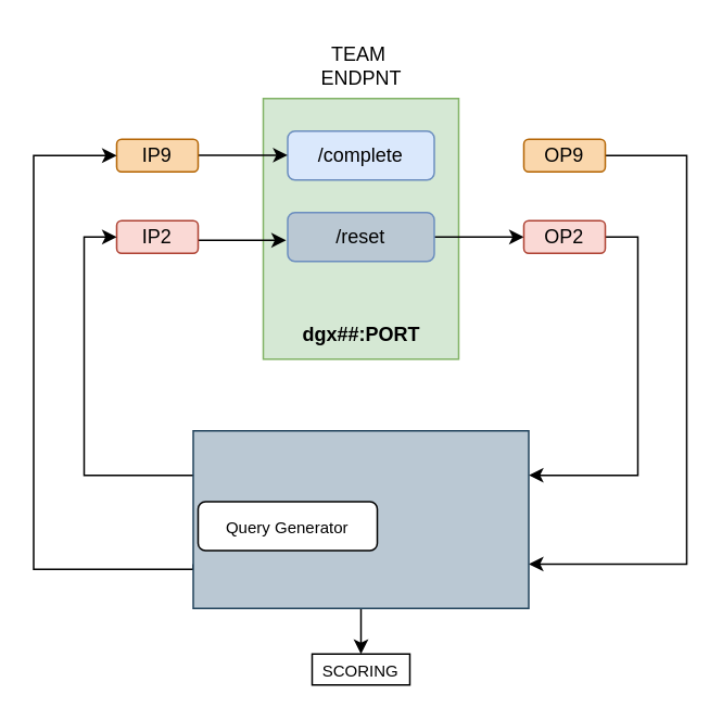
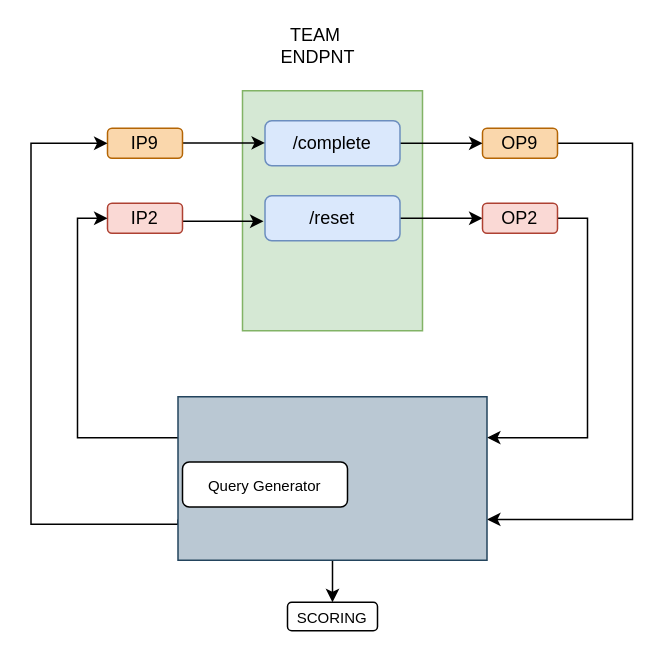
  <mxCell id="0" />
  <mxCell id="1" parent="0" />
  <mxCell id="2" style="edgeStyle=orthogonalEdgeStyle;rounded=0;orthogonalLoop=1;jettySize=auto;html=1;entryX=1;entryY=0.75;entryDx=0;entryDy=0;" edge="1" parent="1" source="3" target="20"><mxGeometry relative="1" as="geometry"><Array as="points"><mxPoint x="421" y="95" /><mxPoint x="421" y="346" /><mxPoint x="324" y="346" /></Array></mxGeometry></mxCell>
  <mxCell id="3" value="OP9" style="rounded=1;whiteSpace=wrap;html=1;fillColor=#fad7ac;strokeColor=#b46504;" vertex="1" parent="1"><mxGeometry x="321" y="85" width="50" height="20" as="geometry" /></mxCell>
  <mxCell id="4" value="" style="rounded=0;whiteSpace=wrap;html=1;fillColor=#d5e8d4;strokeColor=#82b366;" vertex="1" parent="1"><mxGeometry x="161" y="60" width="120" height="160" as="geometry" /></mxCell>
- <mxCell id="5" value="&lt;span style=&quot;text-wrap: wrap;&quot;&gt;TEAM&amp;nbsp;&lt;/span&gt;&lt;div&gt;&lt;span style=&quot;text-wrap: wrap;&quot;&gt;ENDPNT&lt;/span&gt;&lt;/div&gt;" style="text;html=1;align=center;verticalAlign=middle;resizable=0;points=[];autosize=1;strokeColor=none;fillColor=none;" vertex="1" parent="1"><mxGeometry x="186" y="20" width="70" height="40" as="geometry" /></mxCell>
+ <mxCell id="5" value="&lt;span style=&quot;text-wrap: wrap;&quot;&gt;TEAM&amp;nbsp;&lt;/span&gt;&lt;div&gt;&lt;span style=&quot;text-wrap: wrap;&quot;&gt;ENDPNT&lt;/span&gt;&lt;/div&gt;" style="text;html=1;align=center;verticalAlign=middle;resizable=0;points=[];autosize=1;strokeColor=none;fillColor=none;" vertex="1" parent="1"><mxGeometry x="176" y="10" width="70" height="40" as="geometry" /></mxCell>
+ <mxCell id="6" value="" style="edgeStyle=orthogonalEdgeStyle;rounded=0;orthogonalLoop=1;jettySize=auto;html=1;" edge="1" parent="1" source="7" target="3"><mxGeometry relative="1" as="geometry" /></mxCell>
  <mxCell id="7" value="/complete" style="rounded=1;whiteSpace=wrap;html=1;fillColor=#dae8fc;strokeColor=#6c8ebf;" vertex="1" parent="1"><mxGeometry x="176" y="80" width="90" height="30" as="geometry" /></mxCell>
  <mxCell id="8" value="" style="edgeStyle=orthogonalEdgeStyle;rounded=0;orthogonalLoop=1;jettySize=auto;html=1;" edge="1" parent="1" source="9"><mxGeometry relative="1" as="geometry"><mxPoint x="321" y="145" as="targetPoint" /></mxGeometry></mxCell>
- <mxCell id="9" value="/reset" style="rounded=1;whiteSpace=wrap;html=1;fillColor=#bac8d3;strokeColor=#6c8ebf;" vertex="1" parent="1"><mxGeometry x="176" y="130" width="90" height="30" as="geometry" /></mxCell>
- <mxCell id="10" value="&lt;b&gt;dgx##:PORT&lt;/b&gt;" style="text;html=1;align=center;verticalAlign=middle;resizable=0;points=[];autosize=1;strokeColor=none;fillColor=none;" vertex="1" parent="1"><mxGeometry x="171" y="190" width="100" height="30" as="geometry" /></mxCell>
+ <mxCell id="9" value="/reset" style="rounded=1;whiteSpace=wrap;html=1;fillColor=#dae8fc;strokeColor=#6c8ebf;" vertex="1" parent="1"><mxGeometry x="176" y="130" width="90" height="30" as="geometry" /></mxCell>
  <mxCell id="11" style="edgeStyle=orthogonalEdgeStyle;rounded=0;orthogonalLoop=1;jettySize=auto;html=1;entryX=1;entryY=0.25;entryDx=0;entryDy=0;exitX=1;exitY=0.5;exitDx=0;exitDy=0;" edge="1" parent="1" source="12" target="20"><mxGeometry relative="1" as="geometry" /></mxCell>
  <mxCell id="12" value="OP2" style="rounded=1;whiteSpace=wrap;html=1;fillColor=#fad9d5;strokeColor=#ae4132;" vertex="1" parent="1"><mxGeometry x="321" y="135" width="50" height="20" as="geometry" /></mxCell>
  <mxCell id="13" value="" style="edgeStyle=orthogonalEdgeStyle;rounded=0;orthogonalLoop=1;jettySize=auto;html=1;" edge="1" parent="1"><mxGeometry relative="1" as="geometry"><mxPoint x="121" y="94.75" as="sourcePoint" /><mxPoint x="176" y="94.75" as="targetPoint" /></mxGeometry></mxCell>
  <mxCell id="14" value="" style="edgeStyle=orthogonalEdgeStyle;rounded=0;orthogonalLoop=1;jettySize=auto;html=1;" edge="1" parent="1"><mxGeometry relative="1" as="geometry"><mxPoint x="120" y="147" as="sourcePoint" /><mxPoint x="175" y="147" as="targetPoint" /></mxGeometry></mxCell>
  <mxCell id="15" value="IP9" style="rounded=1;whiteSpace=wrap;html=1;fillColor=#fad7ac;strokeColor=#b46504;" vertex="1" parent="1"><mxGeometry x="71" y="85" width="50" height="20" as="geometry" /></mxCell>
  <mxCell id="16" value="IP2" style="rounded=1;whiteSpace=wrap;html=1;fillColor=#fad9d5;strokeColor=#ae4132;" vertex="1" parent="1"><mxGeometry x="71" y="135" width="50" height="20" as="geometry" /></mxCell>
  <mxCell id="17" style="edgeStyle=orthogonalEdgeStyle;rounded=0;orthogonalLoop=1;jettySize=auto;html=1;exitX=0;exitY=0.25;exitDx=0;exitDy=0;entryX=0;entryY=0.5;entryDx=0;entryDy=0;" edge="1" parent="1" source="20" target="16"><mxGeometry relative="1" as="geometry" /></mxCell>
  <mxCell id="18" style="edgeStyle=orthogonalEdgeStyle;rounded=0;orthogonalLoop=1;jettySize=auto;html=1;exitX=0;exitY=0.75;exitDx=0;exitDy=0;entryX=0;entryY=0.5;entryDx=0;entryDy=0;" edge="1" parent="1" source="20" target="15"><mxGeometry relative="1" as="geometry"><Array as="points"><mxPoint x="20" y="349" /><mxPoint x="20" y="95" /></Array></mxGeometry></mxCell>
  <mxCell id="19" value="" style="edgeStyle=orthogonalEdgeStyle;rounded=0;orthogonalLoop=1;jettySize=auto;html=1;" edge="1" parent="1" source="20" target="22"><mxGeometry relative="1" as="geometry" /></mxCell>
  <mxCell id="20" value="" style="rounded=0;whiteSpace=wrap;html=1;fillColor=#bac8d3;strokeColor=#23445d;" vertex="1" parent="1"><mxGeometry x="118" y="264" width="206" height="109" as="geometry" /></mxCell>
  <mxCell id="21" value="&lt;font style=&quot;font-size: 10px;&quot;&gt;Query Generator&lt;/font&gt;" style="rounded=1;whiteSpace=wrap;html=1;" vertex="1" parent="1"><mxGeometry x="121" y="307.5" width="110" height="30" as="geometry" /></mxCell>
- <mxCell id="22" value="&lt;font style=&quot;font-size: 10px;&quot;&gt;SCORING&lt;/font&gt;" style="rounded=0;whiteSpace=wrap;html=1;" vertex="1" parent="1"><mxGeometry x="191" y="401" width="60" height="19" as="geometry" /></mxCell>
+ <mxCell id="22" value="&lt;font style=&quot;font-size: 10px;&quot;&gt;SCORING&lt;/font&gt;" style="whiteSpace=wrap;html=1;rounded=1;" vertex="1" parent="1"><mxGeometry x="191" y="401" width="60" height="19" as="geometry" /></mxCell>
